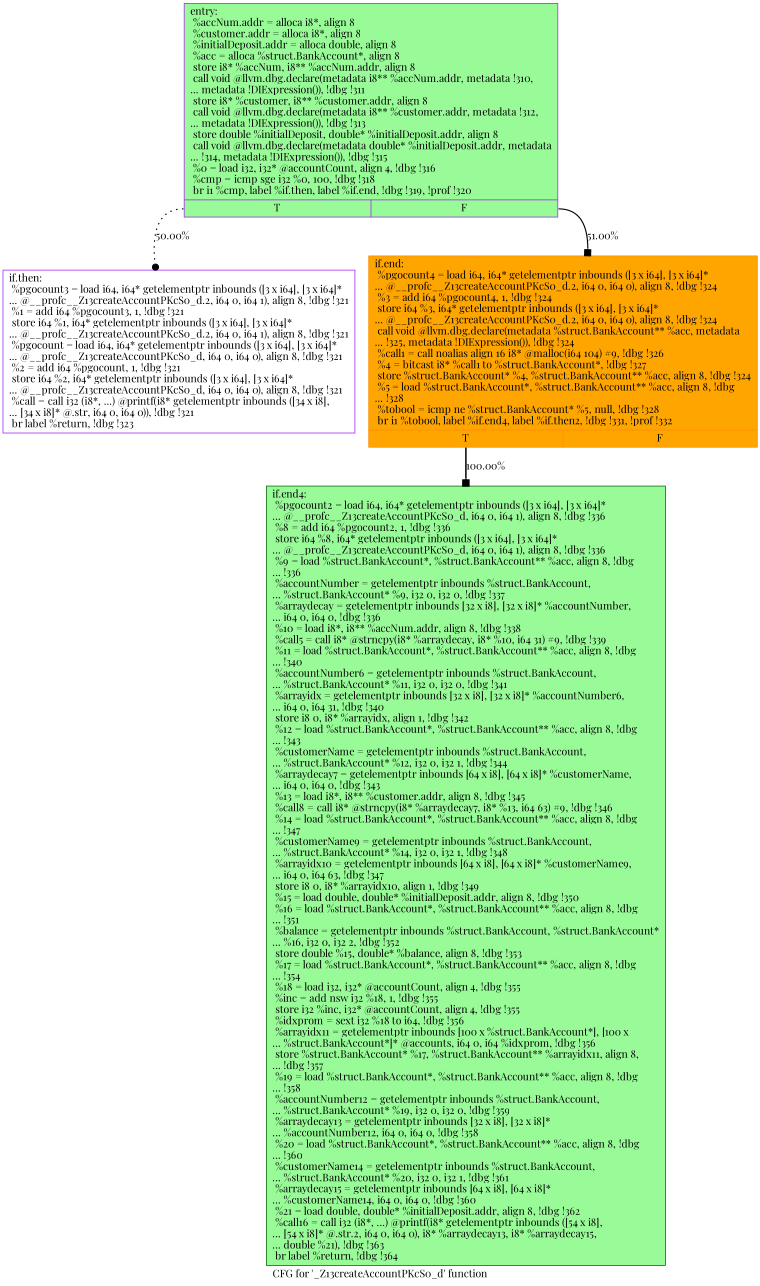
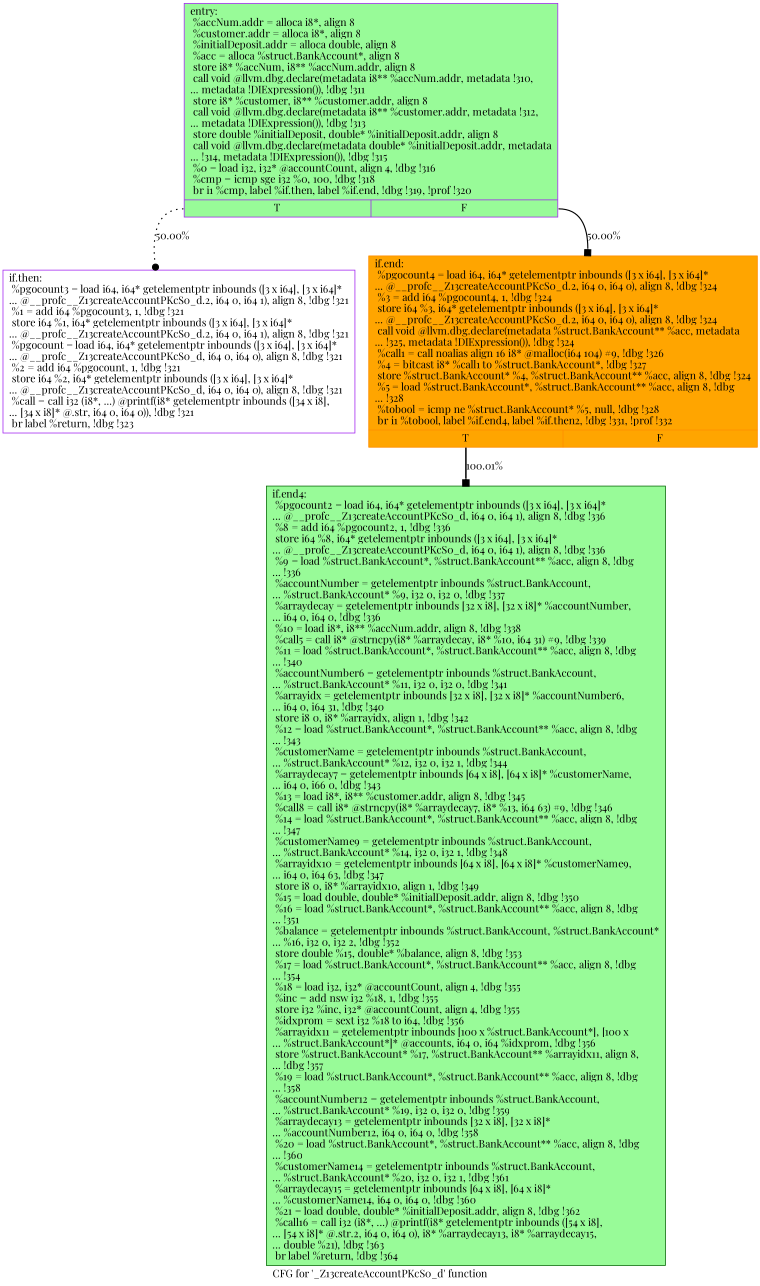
  digraph {
    fontname="Playfair Display"
    label="CFG for '_Z13createAccountPKcS0_d' function"
    node [color=purple fillcolor=palegreen fontname="Playfair Display" shape=record style=filled]
    edge [arrowhead=box fontname="Playfair Display" penwidth=1.50 style=solid tailport=s0]
    n1 [label="{entry:\l  %accNum.addr = alloca i8*, align 8\l  %customer.addr = alloca i8*, align 8\l  %initialDeposit.addr = alloca double, align 8\l  %acc = alloca %struct.BankAccount*, align 8\l  store i8* %accNum, i8** %accNum.addr, align 8\l  call void @llvm.dbg.declare(metadata i8** %accNum.addr, metadata !310,\l... metadata !DIExpression()), !dbg !311\l  store i8* %customer, i8** %customer.addr, align 8\l  call void @llvm.dbg.declare(metadata i8** %customer.addr, metadata !312,\l... metadata !DIExpression()), !dbg !313\l  store double %initialDeposit, double* %initialDeposit.addr, align 8\l  call void @llvm.dbg.declare(metadata double* %initialDeposit.addr, metadata\l... !314, metadata !DIExpression()), !dbg !315\l  %0 = load i32, i32* @accountCount, align 4, !dbg !316\l  %cmp = icmp sge i32 %0, 100, !dbg !318\l  br i1 %cmp, label %if.then, label %if.end, !dbg !319, !prof !320\l|{<s0>T|<s1>F}}"]
    n2 [fillcolor=white label="{if.then:                                          \l  %pgocount3 = load i64, i64* getelementptr inbounds ([3 x i64], [3 x i64]*\l... @__profc__Z13createAccountPKcS0_d.2, i64 0, i64 1), align 8, !dbg !321\l  %1 = add i64 %pgocount3, 1, !dbg !321\l  store i64 %1, i64* getelementptr inbounds ([3 x i64], [3 x i64]*\l... @__profc__Z13createAccountPKcS0_d.2, i64 0, i64 1), align 8, !dbg !321\l  %pgocount = load i64, i64* getelementptr inbounds ([3 x i64], [3 x i64]*\l... @__profc__Z13createAccountPKcS0_d, i64 0, i64 0), align 8, !dbg !321\l  %2 = add i64 %pgocount, 1, !dbg !321\l  store i64 %2, i64* getelementptr inbounds ([3 x i64], [3 x i64]*\l... @__profc__Z13createAccountPKcS0_d, i64 0, i64 0), align 8, !dbg !321\l  %call = call i32 (i8*, ...) @printf(i8* getelementptr inbounds ([34 x i8],\l... [34 x i8]* @.str, i64 0, i64 0)), !dbg !321\l  br label %return, !dbg !323\l}"]
    n3 [color=darkorange fillcolor=orange label="{if.end:                                           \l  %pgocount4 = load i64, i64* getelementptr inbounds ([3 x i64], [3 x i64]*\l... @__profc__Z13createAccountPKcS0_d.2, i64 0, i64 0), align 8, !dbg !324\l  %3 = add i64 %pgocount4, 1, !dbg !324\l  store i64 %3, i64* getelementptr inbounds ([3 x i64], [3 x i64]*\l... @__profc__Z13createAccountPKcS0_d.2, i64 0, i64 0), align 8, !dbg !324\l  call void @llvm.dbg.declare(metadata %struct.BankAccount** %acc, metadata\l... !325, metadata !DIExpression()), !dbg !324\l  %call1 = call noalias align 16 i8* @malloc(i64 104) #9, !dbg !326\l  %4 = bitcast i8* %call1 to %struct.BankAccount*, !dbg !327\l  store %struct.BankAccount* %4, %struct.BankAccount** %acc, align 8, !dbg !324\l  %5 = load %struct.BankAccount*, %struct.BankAccount** %acc, align 8, !dbg\l... !328\l  %tobool = icmp ne %struct.BankAccount* %5, null, !dbg !328\l  br i1 %tobool, label %if.end4, label %if.then2, !dbg !331, !prof !332\l|{<s0>T|<s1>F}}"]
-   n4 [color=darkgreen label="{if.end4:                                          \l  %pgocount2 = load i64, i64* getelementptr inbounds ([3 x i64], [3 x i64]*\l... @__profc__Z13createAccountPKcS0_d, i64 0, i64 1), align 8, !dbg !336\l  %8 = add i64 %pgocount2, 1, !dbg !336\l  store i64 %8, i64* getelementptr inbounds ([3 x i64], [3 x i64]*\l... @__profc__Z13createAccountPKcS0_d, i64 0, i64 1), align 8, !dbg !336\l  %9 = load %struct.BankAccount*, %struct.BankAccount** %acc, align 8, !dbg\l... !336\l  %accountNumber = getelementptr inbounds %struct.BankAccount,\l... %struct.BankAccount* %9, i32 0, i32 0, !dbg !337\l  %arraydecay = getelementptr inbounds [32 x i8], [32 x i8]* %accountNumber,\l... i64 0, i64 0, !dbg !336\l  %10 = load i8*, i8** %accNum.addr, align 8, !dbg !338\l  %call5 = call i8* @strncpy(i8* %arraydecay, i8* %10, i64 31) #9, !dbg !339\l  %11 = load %struct.BankAccount*, %struct.BankAccount** %acc, align 8, !dbg\l... !340\l  %accountNumber6 = getelementptr inbounds %struct.BankAccount,\l... %struct.BankAccount* %11, i32 0, i32 0, !dbg !341\l  %arrayidx = getelementptr inbounds [32 x i8], [32 x i8]* %accountNumber6,\l... i64 0, i64 31, !dbg !340\l  store i8 0, i8* %arrayidx, align 1, !dbg !342\l  %12 = load %struct.BankAccount*, %struct.BankAccount** %acc, align 8, !dbg\l... !343\l  %customerName = getelementptr inbounds %struct.BankAccount,\l... %struct.BankAccount* %12, i32 0, i32 1, !dbg !344\l  %arraydecay7 = getelementptr inbounds [64 x i8], [64 x i8]* %customerName,\l... i64 0, i64 0, !dbg !343\l  %13 = load i8*, i8** %customer.addr, align 8, !dbg !345\l  %call8 = call i8* @strncpy(i8* %arraydecay7, i8* %13, i64 63) #9, !dbg !346\l  %14 = load %struct.BankAccount*, %struct.BankAccount** %acc, align 8, !dbg\l... !347\l  %customerName9 = getelementptr inbounds %struct.BankAccount,\l... %struct.BankAccount* %14, i32 0, i32 1, !dbg !348\l  %arrayidx10 = getelementptr inbounds [64 x i8], [64 x i8]* %customerName9,\l... i64 0, i64 63, !dbg !347\l  store i8 0, i8* %arrayidx10, align 1, !dbg !349\l  %15 = load double, double* %initialDeposit.addr, align 8, !dbg !350\l  %16 = load %struct.BankAccount*, %struct.BankAccount** %acc, align 8, !dbg\l... !351\l  %balance = getelementptr inbounds %struct.BankAccount, %struct.BankAccount*\l... %16, i32 0, i32 2, !dbg !352\l  store double %15, double* %balance, align 8, !dbg !353\l  %17 = load %struct.BankAccount*, %struct.BankAccount** %acc, align 8, !dbg\l... !354\l  %18 = load i32, i32* @accountCount, align 4, !dbg !355\l  %inc = add nsw i32 %18, 1, !dbg !355\l  store i32 %inc, i32* @accountCount, align 4, !dbg !355\l  %idxprom = sext i32 %18 to i64, !dbg !356\l  %arrayidx11 = getelementptr inbounds [100 x %struct.BankAccount*], [100 x\l... %struct.BankAccount*]* @accounts, i64 0, i64 %idxprom, !dbg !356\l  store %struct.BankAccount* %17, %struct.BankAccount** %arrayidx11, align 8,\l... !dbg !357\l  %19 = load %struct.BankAccount*, %struct.BankAccount** %acc, align 8, !dbg\l... !358\l  %accountNumber12 = getelementptr inbounds %struct.BankAccount,\l... %struct.BankAccount* %19, i32 0, i32 0, !dbg !359\l  %arraydecay13 = getelementptr inbounds [32 x i8], [32 x i8]*\l... %accountNumber12, i64 0, i64 0, !dbg !358\l  %20 = load %struct.BankAccount*, %struct.BankAccount** %acc, align 8, !dbg\l... !360\l  %customerName14 = getelementptr inbounds %struct.BankAccount,\l... %struct.BankAccount* %20, i32 0, i32 1, !dbg !361\l  %arraydecay15 = getelementptr inbounds [64 x i8], [64 x i8]*\l... %customerName14, i64 0, i64 0, !dbg !360\l  %21 = load double, double* %initialDeposit.addr, align 8, !dbg !362\l  %call16 = call i32 (i8*, ...) @printf(i8* getelementptr inbounds ([54 x i8],\l... [54 x i8]* @.str.2, i64 0, i64 0), i8* %arraydecay13, i8* %arraydecay15,\l... double %21), !dbg !363\l  br label %return, !dbg !364\l}"]
+   n4 [color=darkgreen label="{if.end4:                                          \l  %pgocount2 = load i64, i64* getelementptr inbounds ([3 x i64], [3 x i64]*\l... @__profc__Z13createAccountPKcS0_d, i64 0, i64 1), align 8, !dbg !336\l  %8 = add i64 %pgocount2, 1, !dbg !336\l  store i64 %8, i64* getelementptr inbounds ([3 x i64], [3 x i64]*\l... @__profc__Z13createAccountPKcS0_d, i64 0, i64 1), align 8, !dbg !336\l  %9 = load %struct.BankAccount*, %struct.BankAccount** %acc, align 8, !dbg\l... !336\l  %accountNumber = getelementptr inbounds %struct.BankAccount,\l... %struct.BankAccount* %9, i32 0, i32 0, !dbg !337\l  %arraydecay = getelementptr inbounds [32 x i8], [32 x i8]* %accountNumber,\l... i64 0, i64 0, !dbg !336\l  %10 = load i8*, i8** %accNum.addr, align 8, !dbg !338\l  %call5 = call i8* @strncpy(i8* %arraydecay, i8* %10, i64 31) #9, !dbg !339\l  %11 = load %struct.BankAccount*, %struct.BankAccount** %acc, align 8, !dbg\l... !340\l  %accountNumber6 = getelementptr inbounds %struct.BankAccount,\l... %struct.BankAccount* %11, i32 0, i32 0, !dbg !341\l  %arrayidx = getelementptr inbounds [32 x i8], [32 x i8]* %accountNumber6,\l... i64 0, i64 31, !dbg !340\l  store i8 0, i8* %arrayidx, align 1, !dbg !342\l  %12 = load %struct.BankAccount*, %struct.BankAccount** %acc, align 8, !dbg\l... !343\l  %customerName = getelementptr inbounds %struct.BankAccount,\l... %struct.BankAccount* %12, i32 0, i32 1, !dbg !344\l  %arraydecay7 = getelementptr inbounds [64 x i8], [64 x i8]* %customerName,\l... i64 0, i66 0, !dbg !343\l  %13 = load i8*, i8** %customer.addr, align 8, !dbg !345\l  %call8 = call i8* @strncpy(i8* %arraydecay7, i8* %13, i64 63) #9, !dbg !346\l  %14 = load %struct.BankAccount*, %struct.BankAccount** %acc, align 8, !dbg\l... !347\l  %customerName9 = getelementptr inbounds %struct.BankAccount,\l... %struct.BankAccount* %14, i32 0, i32 1, !dbg !348\l  %arrayidx10 = getelementptr inbounds [64 x i8], [64 x i8]* %customerName9,\l... i64 0, i64 63, !dbg !347\l  store i8 0, i8* %arrayidx10, align 1, !dbg !349\l  %15 = load double, double* %initialDeposit.addr, align 8, !dbg !350\l  %16 = load %struct.BankAccount*, %struct.BankAccount** %acc, align 8, !dbg\l... !351\l  %balance = getelementptr inbounds %struct.BankAccount, %struct.BankAccount*\l... %16, i32 0, i32 2, !dbg !352\l  store double %15, double* %balance, align 8, !dbg !353\l  %17 = load %struct.BankAccount*, %struct.BankAccount** %acc, align 8, !dbg\l... !354\l  %18 = load i32, i32* @accountCount, align 4, !dbg !355\l  %inc = add nsw i32 %18, 1, !dbg !355\l  store i32 %inc, i32* @accountCount, align 4, !dbg !355\l  %idxprom = sext i32 %18 to i64, !dbg !356\l  %arrayidx11 = getelementptr inbounds [100 x %struct.BankAccount*], [100 x\l... %struct.BankAccount*]* @accounts, i64 0, i64 %idxprom, !dbg !356\l  store %struct.BankAccount* %17, %struct.BankAccount** %arrayidx11, align 8,\l... !dbg !357\l  %19 = load %struct.BankAccount*, %struct.BankAccount** %acc, align 8, !dbg\l... !358\l  %accountNumber12 = getelementptr inbounds %struct.BankAccount,\l... %struct.BankAccount* %19, i32 0, i32 0, !dbg !359\l  %arraydecay13 = getelementptr inbounds [32 x i8], [32 x i8]*\l... %accountNumber12, i64 0, i64 0, !dbg !358\l  %20 = load %struct.BankAccount*, %struct.BankAccount** %acc, align 8, !dbg\l... !360\l  %customerName14 = getelementptr inbounds %struct.BankAccount,\l... %struct.BankAccount* %20, i32 0, i32 1, !dbg !361\l  %arraydecay15 = getelementptr inbounds [64 x i8], [64 x i8]*\l... %customerName14, i64 0, i64 0, !dbg !360\l  %21 = load double, double* %initialDeposit.addr, align 8, !dbg !362\l  %call16 = call i32 (i8*, ...) @printf(i8* getelementptr inbounds ([54 x i8],\l... [54 x i8]* @.str.2, i64 0, i64 0), i8* %arraydecay13, i8* %arraydecay15,\l... double %21), !dbg !363\l  br label %return, !dbg !364\l}"]
    n1 -> n2 [arrowhead=dot label="50.00%" style=dotted]
-   n1 -> n3 [label="51.00%" tailport=s1]
-   n3 -> n4 [label="100.00%" penwidth=2.00]
+   n1 -> n3 [label="50.00%" tailport=s1]
+   n3 -> n4 [label="100.01%" penwidth=2.00]
  }
